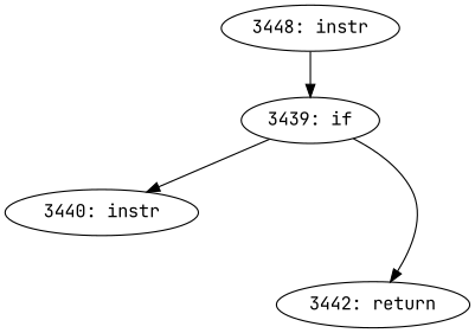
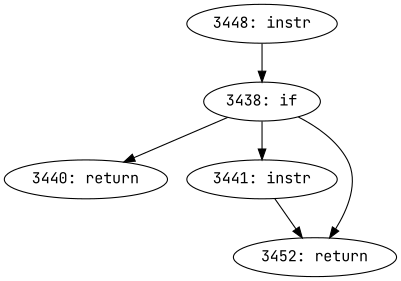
  digraph {
    fontname="JetBrains Mono"
    node [fontname="JetBrains Mono"]
    edge [fontname="JetBrains Mono"]
    n1 [label="3448: instr"]
-   n2 [label="3439: if"]
-   n3 [label="3440: instr"]
-   n5 [label="3442: return"]
+   n2 [label="3438: if"]
+   n3 [label="3440: return"]
+   n4 [label="3441: instr"]
+   n5 [label="3452: return"]
    n1 -> n2
    n2 -> n3
+   n2 -> n4
    n2 -> n5
+   n4 -> n5
  }
